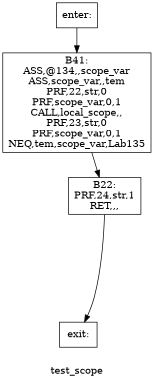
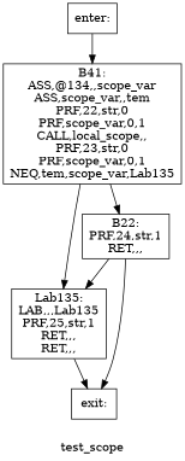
  digraph {
    label=test_scope
    node [shape=box]
    n1 [label="B41:\nASS,@134,,scope_var\nASS,scope_var,,tem\nPRF,22,str,0\nPRF,scope_var,0,1\nCALL,local_scope,,\nPRF,23,str,0\nPRF,scope_var,0,1\nNEQ,tem,scope_var,Lab135\n"]
    n2 [label="B22:\nPRF,24,str,1\nRET,,,\n"]
+   n3 [label="Lab135:\nLAB,,,Lab135\nPRF,25,str,1\nRET,,,\nRET,,,\n"]
    n4 [label="exit:\n"]
    n5 [label="enter:\n"]
    n1 -> n2
+   n1 -> n3
+   n2 -> n3
    n2 -> n4
+   n3 -> n4
    n5 -> n1
  }
